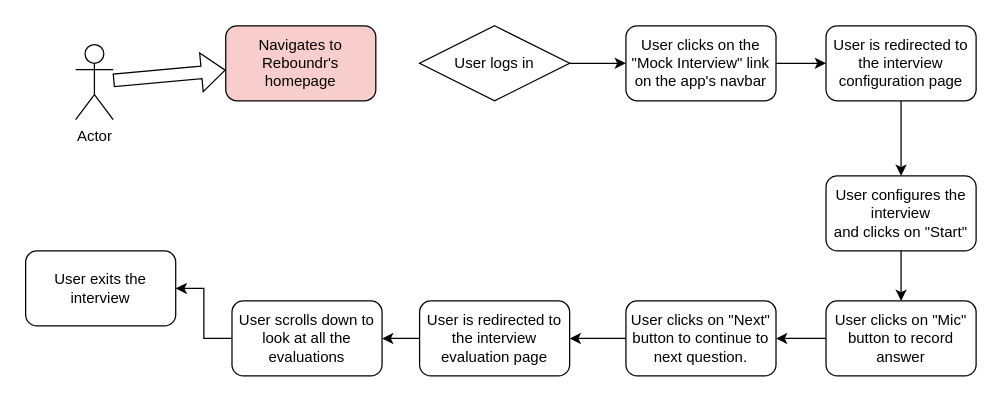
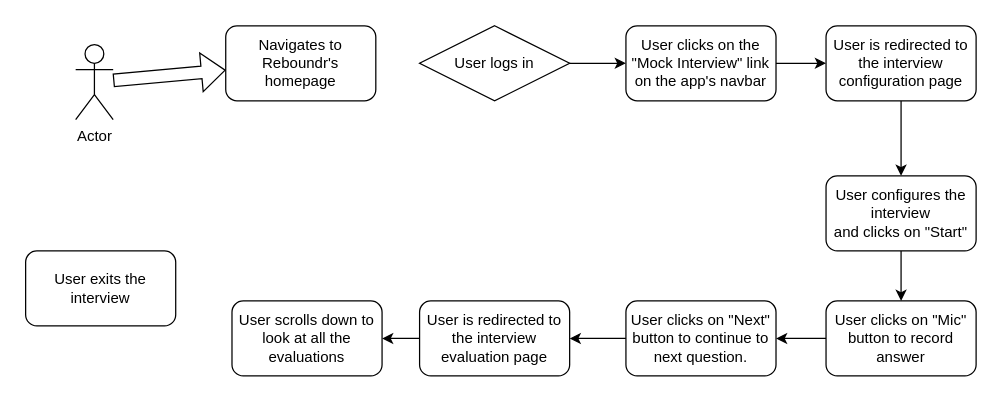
  <mxCell id="0" />
  <mxCell id="1" parent="0" />
  <mxCell id="2" value="Actor" style="shape=umlActor;verticalLabelPosition=bottom;verticalAlign=top;html=1;outlineConnect=0;" vertex="1" parent="1"><mxGeometry x="60" y="35" width="30" height="60" as="geometry" /></mxCell>
- <mxCell id="3" value="Navigates to Reboundr's homepage" style="rounded=1;whiteSpace=wrap;html=1;fillColor=#f8cecc;" vertex="1" parent="1"><mxGeometry x="180" y="20" width="120" height="60" as="geometry" /></mxCell>
+ <mxCell id="3" value="Navigates to Reboundr's homepage" style="rounded=1;whiteSpace=wrap;html=1;" vertex="1" parent="1"><mxGeometry x="180" y="20" width="120" height="60" as="geometry" /></mxCell>
  <mxCell id="4" style="edgeStyle=orthogonalEdgeStyle;rounded=0;orthogonalLoop=1;jettySize=auto;html=1;entryX=0;entryY=0.5;entryDx=0;entryDy=0;" edge="1" parent="1" source="5" target="7"><mxGeometry relative="1" as="geometry" /></mxCell>
  <mxCell id="5" value="User logs in" style="rhombus;whiteSpace=wrap;html=1;" vertex="1" parent="1"><mxGeometry x="335" y="20" width="120" height="60" as="geometry" /></mxCell>
  <mxCell id="6" style="edgeStyle=orthogonalEdgeStyle;rounded=0;orthogonalLoop=1;jettySize=auto;html=1;" edge="1" parent="1" source="7" target="9"><mxGeometry relative="1" as="geometry" /></mxCell>
  <mxCell id="7" value="User clicks on the &quot;Mock Interview&quot; link on the app's navbar" style="rounded=1;whiteSpace=wrap;html=1;" vertex="1" parent="1"><mxGeometry x="500" y="20" width="120" height="60" as="geometry" /></mxCell>
  <mxCell id="8" style="edgeStyle=orthogonalEdgeStyle;rounded=0;orthogonalLoop=1;jettySize=auto;html=1;entryX=0.5;entryY=0;entryDx=0;entryDy=0;" edge="1" parent="1" source="9" target="12"><mxGeometry relative="1" as="geometry" /></mxCell>
  <mxCell id="9" value="User is redirected to the interview configuration page" style="rounded=1;whiteSpace=wrap;html=1;" vertex="1" parent="1"><mxGeometry x="660" y="20" width="120" height="60" as="geometry" /></mxCell>
  <mxCell id="10" value="" style="shape=flexArrow;endArrow=classic;html=1;rounded=0;" edge="1" parent="1" source="2" target="3"><mxGeometry width="50" height="50" relative="1" as="geometry"><mxPoint x="140" y="50" as="sourcePoint" /><mxPoint x="160" y="-80" as="targetPoint" /></mxGeometry></mxCell>
  <mxCell id="11" style="edgeStyle=orthogonalEdgeStyle;rounded=0;orthogonalLoop=1;jettySize=auto;html=1;entryX=0.5;entryY=0;entryDx=0;entryDy=0;" edge="1" parent="1" source="12" target="14"><mxGeometry relative="1" as="geometry"><mxPoint x="720" y="270" as="targetPoint" /></mxGeometry></mxCell>
  <mxCell id="12" value="User configures the interview&lt;br&gt;and clicks on &quot;Start&quot;" style="rounded=1;whiteSpace=wrap;html=1;" vertex="1" parent="1"><mxGeometry x="660" y="140" width="120" height="60" as="geometry" /></mxCell>
  <mxCell id="13" style="edgeStyle=orthogonalEdgeStyle;rounded=0;orthogonalLoop=1;jettySize=auto;html=1;entryX=1;entryY=0.5;entryDx=0;entryDy=0;" edge="1" parent="1" source="14" target="16"><mxGeometry relative="1" as="geometry" /></mxCell>
  <mxCell id="14" value="User clicks on &quot;Mic&quot; button to record answer" style="rounded=1;whiteSpace=wrap;html=1;" vertex="1" parent="1"><mxGeometry x="660" y="240" width="120" height="60" as="geometry" /></mxCell>
  <mxCell id="15" value="" style="edgeStyle=orthogonalEdgeStyle;rounded=0;orthogonalLoop=1;jettySize=auto;html=1;" edge="1" parent="1" source="16" target="18"><mxGeometry relative="1" as="geometry" /></mxCell>
  <mxCell id="16" value="User clicks on &quot;Next&quot; button to continue to next question." style="rounded=1;whiteSpace=wrap;html=1;" vertex="1" parent="1"><mxGeometry x="500" y="240" width="120" height="60" as="geometry" /></mxCell>
  <mxCell id="17" value="" style="edgeStyle=orthogonalEdgeStyle;rounded=0;orthogonalLoop=1;jettySize=auto;html=1;" edge="1" parent="1" source="18" target="20"><mxGeometry relative="1" as="geometry" /></mxCell>
  <mxCell id="18" value="User is redirected to the interview evaluation page" style="whiteSpace=wrap;html=1;rounded=1;" vertex="1" parent="1"><mxGeometry x="335" y="240" width="120" height="60" as="geometry" /></mxCell>
- <mxCell id="19" value="" style="edgeStyle=orthogonalEdgeStyle;rounded=0;orthogonalLoop=1;jettySize=auto;html=1;" edge="1" parent="1" source="20" target="21"><mxGeometry relative="1" as="geometry" /></mxCell>
  <mxCell id="20" value="User scrolls down to look at all the evaluations" style="whiteSpace=wrap;html=1;rounded=1;" vertex="1" parent="1"><mxGeometry x="185" y="240" width="120" height="60" as="geometry" /></mxCell>
  <mxCell id="21" value="User exits the interview" style="whiteSpace=wrap;html=1;rounded=1;" vertex="1" parent="1"><mxGeometry x="20" y="200" width="120" height="60" as="geometry" /></mxCell>
